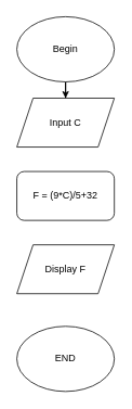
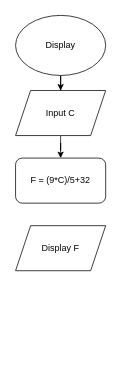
  <mxCell id="0" />
  <mxCell id="1" parent="0" />
  <mxCell id="2" value="" style="edgeStyle=orthogonalEdgeStyle;rounded=0;orthogonalLoop=1;jettySize=auto;html=1;" edge="1" parent="1" source="3" target="5"><mxGeometry relative="1" as="geometry" /></mxCell>
- <mxCell id="3" value="Begin" style="ellipse;whiteSpace=wrap;html=1;" vertex="1" parent="1"><mxGeometry x="20" y="20" width="120" height="80" as="geometry" /></mxCell>
+ <mxCell id="3" value="Display" style="ellipse;whiteSpace=wrap;html=1;" vertex="1" parent="1"><mxGeometry x="20" y="20" width="120" height="80" as="geometry" /></mxCell>
+ <mxCell id="4" value="" style="edgeStyle=orthogonalEdgeStyle;rounded=0;orthogonalLoop=1;jettySize=auto;html=1;" edge="1" parent="1" source="5" target="6"><mxGeometry relative="1" as="geometry" /></mxCell>
  <mxCell id="5" value="Input C" style="shape=parallelogram;perimeter=parallelogramPerimeter;whiteSpace=wrap;html=1;fixedSize=1;" vertex="1" parent="1"><mxGeometry x="20" y="120" width="120" height="60" as="geometry" /></mxCell>
  <mxCell id="6" value="F = (9*C)/5+32" style="rounded=1;whiteSpace=wrap;html=1;" vertex="1" parent="1"><mxGeometry x="20" y="210" width="120" height="60" as="geometry" /></mxCell>
  <mxCell id="7" value="Display F" style="shape=parallelogram;perimeter=parallelogramPerimeter;whiteSpace=wrap;html=1;fixedSize=1;" vertex="1" parent="1"><mxGeometry x="20" y="300" width="120" height="60" as="geometry" /></mxCell>
- <mxCell id="8" value="END" style="ellipse;whiteSpace=wrap;html=1;" vertex="1" parent="1"><mxGeometry x="20" y="400" width="120" height="80" as="geometry" /></mxCell>
